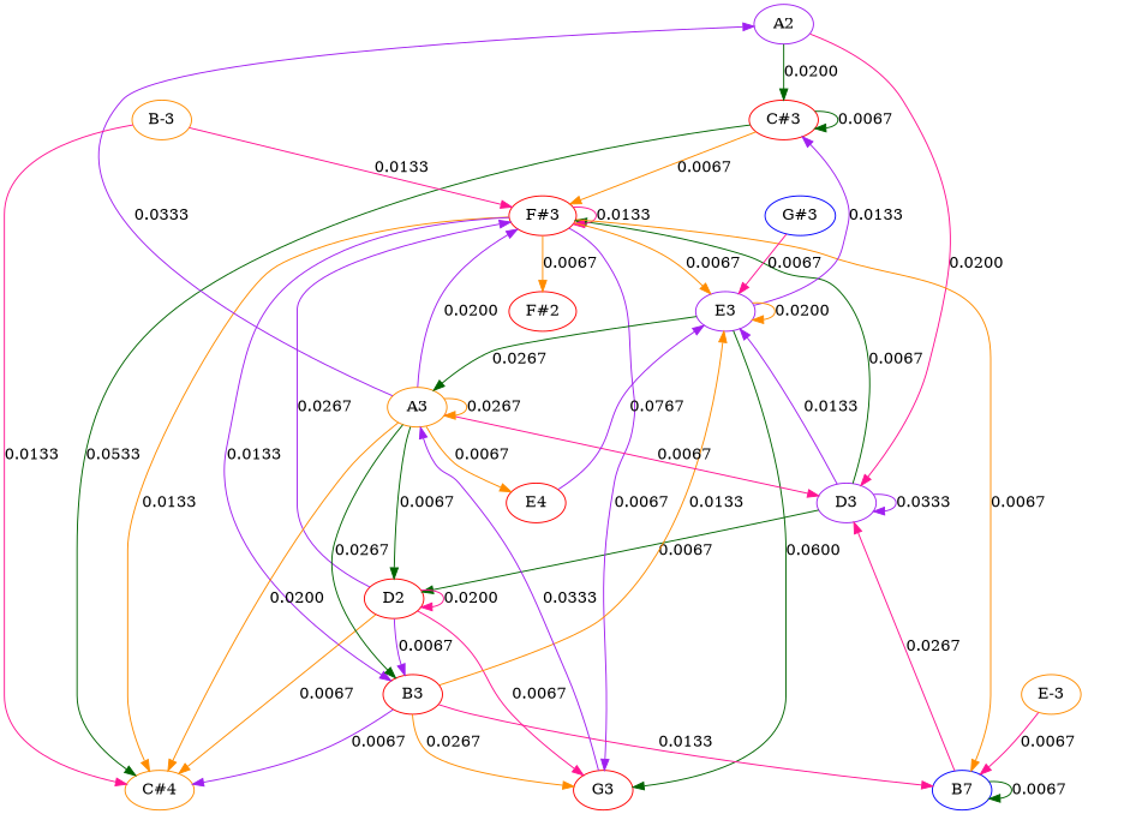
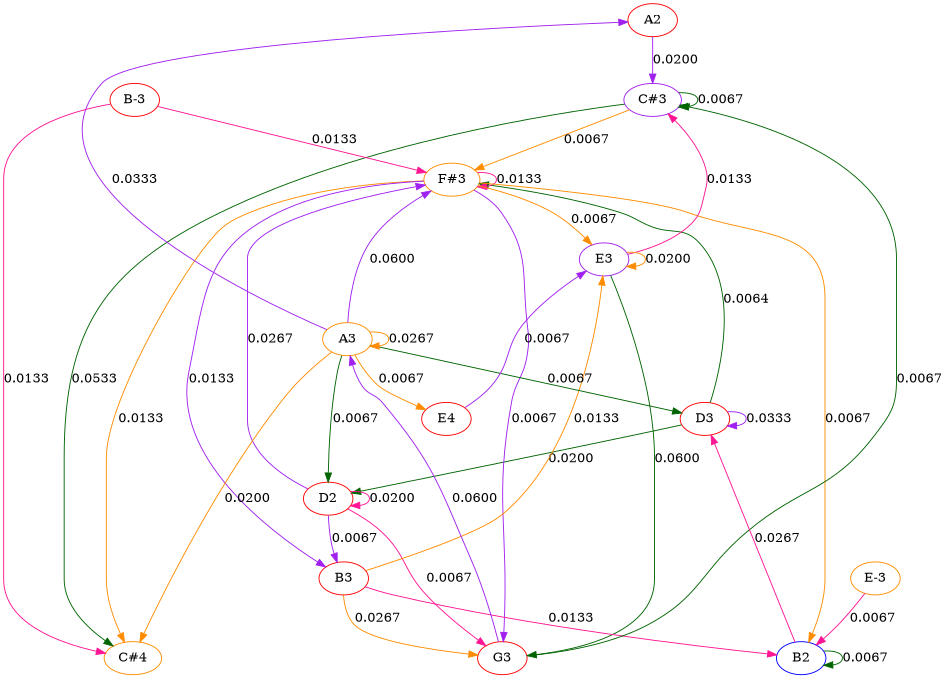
  strict graph {
    node [color=darkorange]
    edge [arrowtype=normal color=darkgreen dir=forward]
-   A2 [color=purple height=0.5 width=0.75]
-   "C#3" [color=red height=0.5 width=0.75187]
-   D3 [color=purple height=0.5 width=0.75]
+   A2 [color=red height=0.5 width=0.75]
+   "C#3" [color=purple height=0.5 width=0.75187]
+   D3 [color=red height=0.5 width=0.75]
    "C#4" [height=0.5 width=0.75187]
-   "F#3" [color=red height=0.5 width=0.75]
+   "F#3" [height=0.5 width=0.75]
    n6 [color=red height=0.5 label=D2 width=0.75]
    E3 [color=purple height=0.5 width=0.75]
    B3 [color=red height=0.5 width=0.75]
    G3 [color=red height=0.5 width=0.75]
-   B2 [color=blue height=0.5 width=0.75 label=B7]
-   "F#2" [color=red height=0.5 width=0.75]
+   B2 [color=blue height=0.5 width=0.75]
    A3 [height=0.5 width=0.75]
    E4 [color=red height=0.5 width=0.75]
-   "B-3" [height=0.5 width=0.75]
+   "B-3" [color=red height=0.5 width=0.75]
    "E-3" [height=0.5 width=0.75]
-   "G#3" [color=blue height=0.5 width=0.75927]
-   A2 -- "C#3" [label=0.0200]
-   A2 -- D3 [color=deeppink label=0.0200]
+   A2 -- "C#3" [color=purple label=0.0200]
    "C#3" -- "C#3" [label=0.0067]
    "C#3" -- "C#4" [label=0.0533]
    "C#3" -- "F#3" [color=darkorange label=0.0067]
    D3 -- D3 [color=purple label=0.0333]
-   D3 -- "F#3" [label=0.0067]
-   D3 -- n6 [label=0.0067]
-   D3 -- E3 [color=purple label=0.0133]
+   D3 -- "F#3" [label=0.0064]
+   D3 -- n6 [label=0.0200]
    "F#3" -- "C#4" [color=darkorange label=0.0133]
    "F#3" -- "F#3" [color=deeppink label=0.0133]
    "F#3" -- E3 [color=darkorange label=0.0067]
    "F#3" -- B3 [color=purple label=0.0133]
    "F#3" -- G3 [color=purple label=0.0067]
    "F#3" -- B2 [color=darkorange label=0.0067]
-   "F#3" -- "F#2" [color=darkorange label=0.0067]
-   n6 -- "C#4" [color=darkorange label=0.0067]
    n6 -- "F#3" [color=purple label=0.0267]
    n6 -- n6 [color=deeppink label=0.0200]
    n6 -- B3 [color=purple label=0.0067]
    n6 -- G3 [color=deeppink label=0.0067]
-   E3 -- "C#3" [color=purple label=0.0133]
+   E3 -- "C#3" [color=deeppink label=0.0133]
    E3 -- E3 [color=darkorange label=0.0200]
    E3 -- G3 [label=0.0600]
-   E3 -- A3 [label=0.0267]
-   B3 -- "C#4" [color=purple label=0.0067]
    B3 -- E3 [color=darkorange label=0.0133]
    B3 -- G3 [color=darkorange label=0.0267]
    B3 -- B2 [color=deeppink label=0.0133]
-   G3 -- A3 [color=purple label=0.0333]
+   G3 -- "C#3" [label=0.0067]
+   G3 -- A3 [color=purple label=0.0600]
    B2 -- D3 [color=deeppink label=0.0267]
    B2 -- B2 [label=0.0067]
    A3 -- A2 [color=purple label=0.0333]
-   A3 -- D3 [color=deeppink label=0.0067]
+   A3 -- D3 [label=0.0067]
    A3 -- "C#4" [color=darkorange label=0.0200]
-   A3 -- "F#3" [color=purple label=0.0200]
+   A3 -- "F#3" [color=purple label=0.0600]
    A3 -- n6 [label=0.0067]
-   A3 -- B3 [label=0.0267]
    A3 -- A3 [color=darkorange label=0.0267]
    A3 -- E4 [color=darkorange label=0.0067]
-   E4 -- E3 [color=purple label=0.0767]
+   E4 -- E3 [color=purple label=0.0067]
    "B-3" -- "C#4" [color=deeppink label=0.0133]
    "B-3" -- "F#3" [color=deeppink label=0.0133]
    "E-3" -- B2 [color=deeppink label=0.0067]
-   "G#3" -- E3 [color=deeppink label=0.0067]
  }
